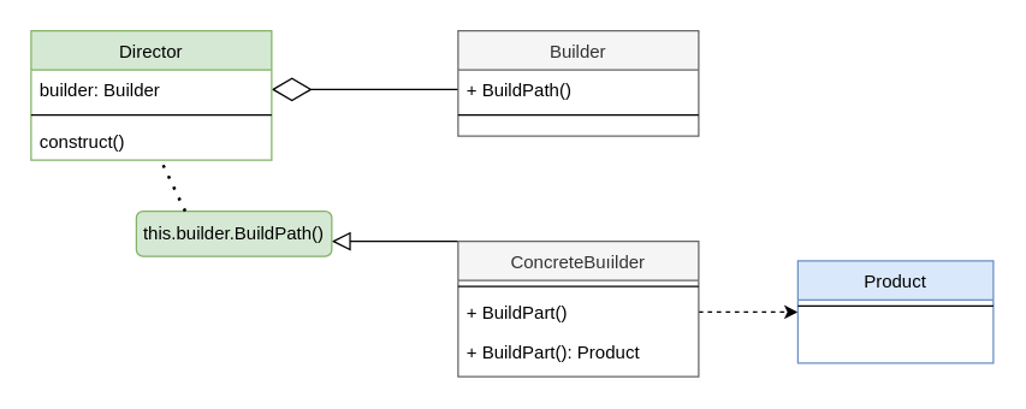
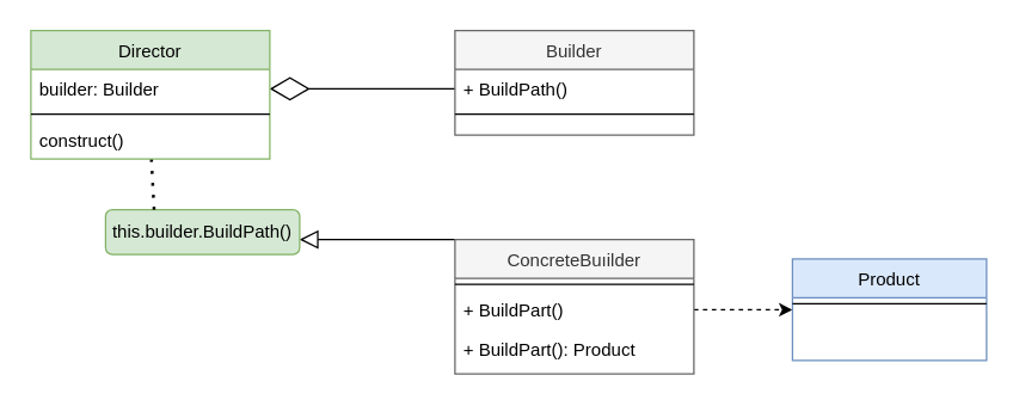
  <mxCell id="0" />
  <mxCell id="1" parent="0" />
  <mxCell id="2" value="" style="endArrow=block;endSize=10;endFill=0;shadow=0;strokeWidth=1;rounded=0;edgeStyle=elbowEdgeStyle;elbow=vertical;exitX=0.5;exitY=0;exitDx=0;exitDy=0;" edge="1" parent="1" source="14" target="5"><mxGeometry width="160" relative="1" as="geometry"><mxPoint x="560" y="166" as="sourcePoint" /><mxPoint x="450" y="64" as="targetPoint" /></mxGeometry></mxCell>
  <mxCell id="3" value="" style="endArrow=diamondThin;endFill=0;endSize=24;html=1;exitX=0;exitY=0.5;exitDx=0;exitDy=0;" edge="1" parent="1" source="12" target="8"><mxGeometry width="160" relative="1" as="geometry"><mxPoint x="200" y="180" as="sourcePoint" /><mxPoint x="340" y="150" as="targetPoint" /></mxGeometry></mxCell>
  <mxCell id="4" style="edgeStyle=orthogonalEdgeStyle;rounded=0;orthogonalLoop=1;jettySize=auto;html=1;entryX=0;entryY=0.5;entryDx=0;entryDy=0;dashed=1;exitX=1;exitY=0.5;exitDx=0;exitDy=0;" edge="1" parent="1" source="16" target="18"><mxGeometry relative="1" as="geometry"><mxPoint x="544" y="233" as="sourcePoint" /></mxGeometry></mxCell>
- <mxCell id="5" value="this.builder.BuildPath()" style="rounded=1;whiteSpace=wrap;html=1;fillColor=#d5e8d4;strokeColor=#82b366;" vertex="1" parent="1"><mxGeometry x="90" y="140" width="130" height="30" as="geometry" /></mxCell>
+ <mxCell id="5" value="this.builder.BuildPath()" style="rounded=1;whiteSpace=wrap;html=1;fillColor=#d5e8d4;strokeColor=#82b366;" vertex="1" parent="1"><mxGeometry x="70" y="140" width="130" height="30" as="geometry" /></mxCell>
  <mxCell id="6" value="" style="endArrow=none;dashed=1;html=1;dashPattern=1 3;strokeWidth=2;exitX=0.25;exitY=0;exitDx=0;exitDy=0;rounded=1;sketch=0;shadow=0;" edge="1" parent="1" source="5" target="10"><mxGeometry width="50" height="50" relative="1" as="geometry"><mxPoint x="90" y="230" as="sourcePoint" /><mxPoint x="140" y="180" as="targetPoint" /></mxGeometry></mxCell>
  <mxCell id="7" value="Director" style="swimlane;fontStyle=0;align=center;verticalAlign=top;childLayout=stackLayout;horizontal=1;startSize=26;horizontalStack=0;resizeParent=1;resizeLast=0;collapsible=1;marginBottom=0;rounded=0;shadow=0;strokeWidth=1;fillColor=#d5e8d4;strokeColor=#82b366;" vertex="1" parent="1"><mxGeometry x="20" y="20" width="160" height="86" as="geometry"><mxRectangle x="340" y="380" width="170" height="26" as="alternateBounds" /></mxGeometry></mxCell>
  <mxCell id="8" value="builder: Builder" style="text;align=left;verticalAlign=top;spacingLeft=4;spacingRight=4;overflow=hidden;rotatable=0;points=[[0,0.5],[1,0.5]];portConstraint=eastwest;" vertex="1" parent="7"><mxGeometry y="26" width="160" height="26" as="geometry" /></mxCell>
  <mxCell id="9" value="" style="line;html=1;strokeWidth=1;align=left;verticalAlign=middle;spacingTop=-1;spacingLeft=3;spacingRight=3;rotatable=0;labelPosition=right;points=[];portConstraint=eastwest;" vertex="1" parent="7"><mxGeometry y="52" width="160" height="8" as="geometry" /></mxCell>
  <mxCell id="10" value="construct()" style="text;align=left;verticalAlign=top;spacingLeft=4;spacingRight=4;overflow=hidden;rotatable=0;points=[[0,0.5],[1,0.5]];portConstraint=eastwest;" vertex="1" parent="7"><mxGeometry y="60" width="160" height="26" as="geometry" /></mxCell>
  <mxCell id="11" value="Builder" style="swimlane;fontStyle=0;align=center;verticalAlign=top;childLayout=stackLayout;horizontal=1;startSize=26;horizontalStack=0;resizeParent=1;resizeLast=0;collapsible=1;marginBottom=0;rounded=0;shadow=0;strokeWidth=1;fillColor=#f5f5f5;strokeColor=#666666;fontColor=#333333;" vertex="1" parent="1"><mxGeometry x="304" y="20" width="160" height="70" as="geometry"><mxRectangle x="340" y="380" width="170" height="26" as="alternateBounds" /></mxGeometry></mxCell>
  <mxCell id="12" value="+ BuildPath()" style="text;align=left;verticalAlign=top;spacingLeft=4;spacingRight=4;overflow=hidden;rotatable=0;points=[[0,0.5],[1,0.5]];portConstraint=eastwest;" vertex="1" parent="11"><mxGeometry y="26" width="160" height="26" as="geometry" /></mxCell>
  <mxCell id="13" value="" style="line;html=1;strokeWidth=1;align=left;verticalAlign=middle;spacingTop=-1;spacingLeft=3;spacingRight=3;rotatable=0;labelPosition=right;points=[];portConstraint=eastwest;" vertex="1" parent="11"><mxGeometry y="52" width="160" height="8" as="geometry" /></mxCell>
  <mxCell id="14" value="ConcreteBuıilder" style="swimlane;fontStyle=0;align=center;verticalAlign=top;childLayout=stackLayout;horizontal=1;startSize=26;horizontalStack=0;resizeParent=1;resizeLast=0;collapsible=1;marginBottom=0;rounded=0;shadow=0;strokeWidth=1;fillColor=#f5f5f5;strokeColor=#666666;fontColor=#333333;" vertex="1" parent="1"><mxGeometry x="304" y="160" width="160" height="90" as="geometry"><mxRectangle x="340" y="380" width="170" height="26" as="alternateBounds" /></mxGeometry></mxCell>
  <mxCell id="15" value="" style="line;html=1;strokeWidth=1;align=left;verticalAlign=middle;spacingTop=-1;spacingLeft=3;spacingRight=3;rotatable=0;labelPosition=right;points=[];portConstraint=eastwest;" vertex="1" parent="14"><mxGeometry y="26" width="160" height="8" as="geometry" /></mxCell>
  <mxCell id="16" value="+ BuildPart()" style="text;align=left;verticalAlign=top;spacingLeft=4;spacingRight=4;overflow=hidden;rotatable=0;points=[[0,0.5],[1,0.5]];portConstraint=eastwest;" vertex="1" parent="14"><mxGeometry y="34" width="160" height="26" as="geometry" /></mxCell>
  <mxCell id="17" value="+ BuildPart(): Product" style="text;align=left;verticalAlign=top;spacingLeft=4;spacingRight=4;overflow=hidden;rotatable=0;points=[[0,0.5],[1,0.5]];portConstraint=eastwest;" vertex="1" parent="14"><mxGeometry y="60" width="160" height="26" as="geometry" /></mxCell>
  <mxCell id="18" value="Product" style="swimlane;fontStyle=0;align=center;verticalAlign=top;childLayout=stackLayout;horizontal=1;startSize=26;horizontalStack=0;resizeParent=1;resizeLast=0;collapsible=1;marginBottom=0;rounded=0;shadow=0;strokeWidth=1;fillColor=#dae8fc;strokeColor=#6c8ebf;" vertex="1" parent="1"><mxGeometry x="530" y="173" width="130" height="68" as="geometry"><mxRectangle x="340" y="380" width="170" height="26" as="alternateBounds" /></mxGeometry></mxCell>
  <mxCell id="19" value="" style="line;html=1;strokeWidth=1;align=left;verticalAlign=middle;spacingTop=-1;spacingLeft=3;spacingRight=3;rotatable=0;labelPosition=right;points=[];portConstraint=eastwest;" vertex="1" parent="18"><mxGeometry y="26" width="130" height="8" as="geometry" /></mxCell>
